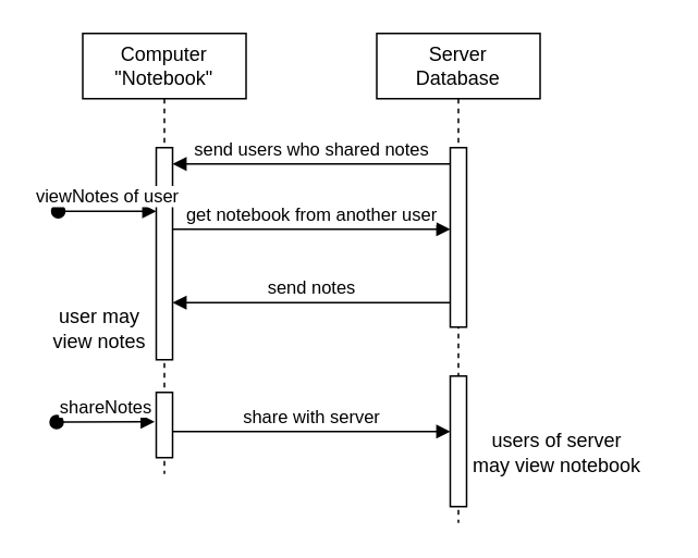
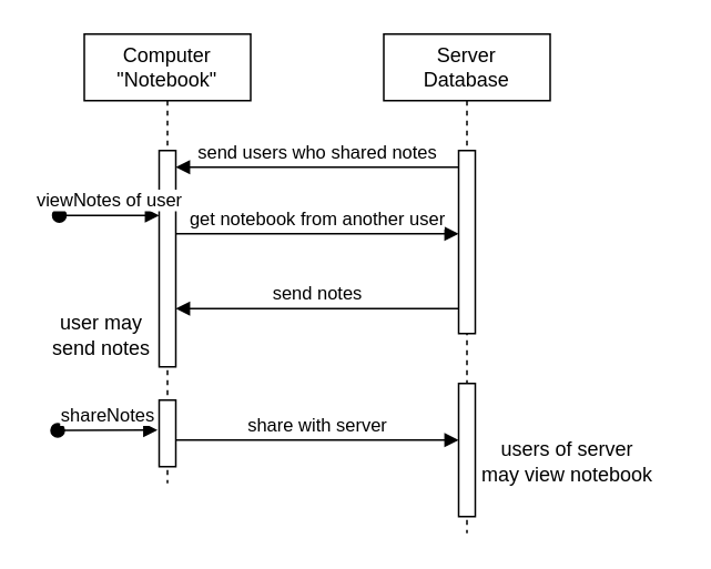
  <mxCell id="0" />
  <mxCell id="1" parent="0" />
  <mxCell id="2" value="&lt;div&gt;Computer&lt;/div&gt;&lt;div&gt;&quot;Notebook&quot;&lt;br&gt;&lt;/div&gt;" style="shape=umlLifeline;perimeter=lifelinePerimeter;whiteSpace=wrap;html=1;container=0;dropTarget=0;collapsible=0;recursiveResize=0;outlineConnect=0;portConstraint=eastwest;newEdgeStyle={&quot;edgeStyle&quot;:&quot;elbowEdgeStyle&quot;,&quot;elbow&quot;:&quot;vertical&quot;,&quot;curved&quot;:0,&quot;rounded&quot;:0};" parent="1" vertex="1"><mxGeometry x="50" y="20" width="100" height="270" as="geometry" /></mxCell>
  <mxCell id="3" value="" style="html=1;points=[];perimeter=orthogonalPerimeter;outlineConnect=0;targetShapes=umlLifeline;portConstraint=eastwest;newEdgeStyle={&quot;edgeStyle&quot;:&quot;elbowEdgeStyle&quot;,&quot;elbow&quot;:&quot;vertical&quot;,&quot;curved&quot;:0,&quot;rounded&quot;:0};" parent="2" vertex="1"><mxGeometry x="45" y="70" width="10" height="130" as="geometry" /></mxCell>
  <mxCell id="4" value="viewNotes of user" style="html=1;verticalAlign=bottom;startArrow=oval;endArrow=block;startSize=8;edgeStyle=elbowEdgeStyle;elbow=vertical;curved=0;rounded=0;" parent="2" edge="1"><mxGeometry relative="1" as="geometry"><mxPoint x="-15" y="109" as="sourcePoint" /><mxPoint x="45.0" y="109.037" as="targetPoint" /></mxGeometry></mxCell>
  <mxCell id="5" value="" style="html=1;points=[];perimeter=orthogonalPerimeter;outlineConnect=0;targetShapes=umlLifeline;portConstraint=eastwest;newEdgeStyle={&quot;edgeStyle&quot;:&quot;elbowEdgeStyle&quot;,&quot;elbow&quot;:&quot;vertical&quot;,&quot;curved&quot;:0,&quot;rounded&quot;:0};" vertex="1" parent="2"><mxGeometry x="45" y="220" width="10" height="40" as="geometry" /></mxCell>
  <mxCell id="6" value="&lt;div&gt;Server&lt;/div&gt;&lt;div&gt;Database&lt;br&gt;&lt;/div&gt;" style="shape=umlLifeline;perimeter=lifelinePerimeter;whiteSpace=wrap;html=1;container=0;dropTarget=0;collapsible=0;recursiveResize=0;outlineConnect=0;portConstraint=eastwest;newEdgeStyle={&quot;edgeStyle&quot;:&quot;elbowEdgeStyle&quot;,&quot;elbow&quot;:&quot;vertical&quot;,&quot;curved&quot;:0,&quot;rounded&quot;:0};" parent="1" vertex="1"><mxGeometry x="230" y="20" width="100" height="300" as="geometry" /></mxCell>
  <mxCell id="7" value="" style="html=1;points=[];perimeter=orthogonalPerimeter;outlineConnect=0;targetShapes=umlLifeline;portConstraint=eastwest;newEdgeStyle={&quot;edgeStyle&quot;:&quot;elbowEdgeStyle&quot;,&quot;elbow&quot;:&quot;vertical&quot;,&quot;curved&quot;:0,&quot;rounded&quot;:0};" parent="6" vertex="1"><mxGeometry x="45" y="70" width="10" height="110" as="geometry" /></mxCell>
  <mxCell id="8" value="" style="html=1;points=[];perimeter=orthogonalPerimeter;outlineConnect=0;targetShapes=umlLifeline;portConstraint=eastwest;newEdgeStyle={&quot;edgeStyle&quot;:&quot;elbowEdgeStyle&quot;,&quot;elbow&quot;:&quot;vertical&quot;,&quot;curved&quot;:0,&quot;rounded&quot;:0};" vertex="1" parent="6"><mxGeometry x="45" y="210" width="10" height="80" as="geometry" /></mxCell>
  <mxCell id="9" value="send users who shared notes" style="html=1;verticalAlign=bottom;endArrow=none;edgeStyle=elbowEdgeStyle;elbow=vertical;curved=0;rounded=0;startArrow=block;startFill=1;endFill=0;" parent="1" source="3" target="7" edge="1"><mxGeometry relative="1" as="geometry"><mxPoint x="205" y="110" as="sourcePoint" /><Array as="points"><mxPoint x="190" y="100" /></Array></mxGeometry></mxCell>
  <mxCell id="10" value="get notebook from another user" style="html=1;verticalAlign=bottom;endArrow=none;edgeStyle=elbowEdgeStyle;elbow=vertical;curved=0;rounded=0;startArrow=block;startFill=1;endFill=0;" parent="1" source="7" target="3" edge="1"><mxGeometry relative="1" as="geometry"><mxPoint x="185" y="140" as="sourcePoint" /><Array as="points"><mxPoint x="200" y="140" /></Array><mxPoint x="100" y="140" as="targetPoint" /></mxGeometry></mxCell>
  <mxCell id="11" value="send notes" style="html=1;verticalAlign=bottom;endArrow=block;edgeStyle=elbowEdgeStyle;elbow=vertical;curved=0;rounded=0;startArrow=none;startFill=0;endFill=1;" edge="1" parent="1"><mxGeometry relative="1" as="geometry"><mxPoint x="275" y="185" as="sourcePoint" /><Array as="points"><mxPoint x="200" y="185" /></Array><mxPoint x="105" y="185" as="targetPoint" /></mxGeometry></mxCell>
- <mxCell id="12" value="&lt;div&gt;user may&lt;/div&gt;&lt;div&gt;view notes&lt;br&gt;&lt;/div&gt;" style="text;html=1;align=center;verticalAlign=middle;resizable=0;points=[];autosize=1;strokeColor=none;fillColor=none;" vertex="1" parent="1"><mxGeometry x="20" y="181" width="80" height="40" as="geometry" /></mxCell>
+ <mxCell id="12" value="&lt;div&gt;user may&lt;/div&gt;&lt;div&gt;send notes&lt;br&gt;&lt;/div&gt;" style="text;html=1;align=center;verticalAlign=middle;resizable=0;points=[];autosize=1;strokeColor=none;fillColor=none;" vertex="1" parent="1"><mxGeometry x="20" y="181" width="80" height="40" as="geometry" /></mxCell>
  <mxCell id="13" value="shareNotes" style="html=1;verticalAlign=bottom;startArrow=oval;endArrow=block;startSize=8;edgeStyle=elbowEdgeStyle;elbow=vertical;curved=0;rounded=0;" edge="1" parent="1"><mxGeometry x="-0.006" relative="1" as="geometry"><mxPoint x="34" y="258.19" as="sourcePoint" /><mxPoint x="94" y="258.227" as="targetPoint" /><mxPoint as="offset" /></mxGeometry></mxCell>
  <mxCell id="14" value="share with server" style="html=1;verticalAlign=bottom;endArrow=none;edgeStyle=elbowEdgeStyle;elbow=vertical;curved=0;rounded=0;startArrow=block;startFill=1;endFill=0;" edge="1" parent="1"><mxGeometry relative="1" as="geometry"><mxPoint x="275" y="264" as="sourcePoint" /><Array as="points"><mxPoint x="200" y="264" /></Array><mxPoint x="105" y="264" as="targetPoint" /></mxGeometry></mxCell>
  <mxCell id="15" value="&lt;div&gt;users of server&lt;/div&gt;&lt;div&gt;may view notebook&lt;br&gt;&lt;/div&gt;" style="text;html=1;align=center;verticalAlign=middle;resizable=0;points=[];autosize=1;strokeColor=none;fillColor=none;" vertex="1" parent="1"><mxGeometry x="275" y="257" width="130" height="40" as="geometry" /></mxCell>
